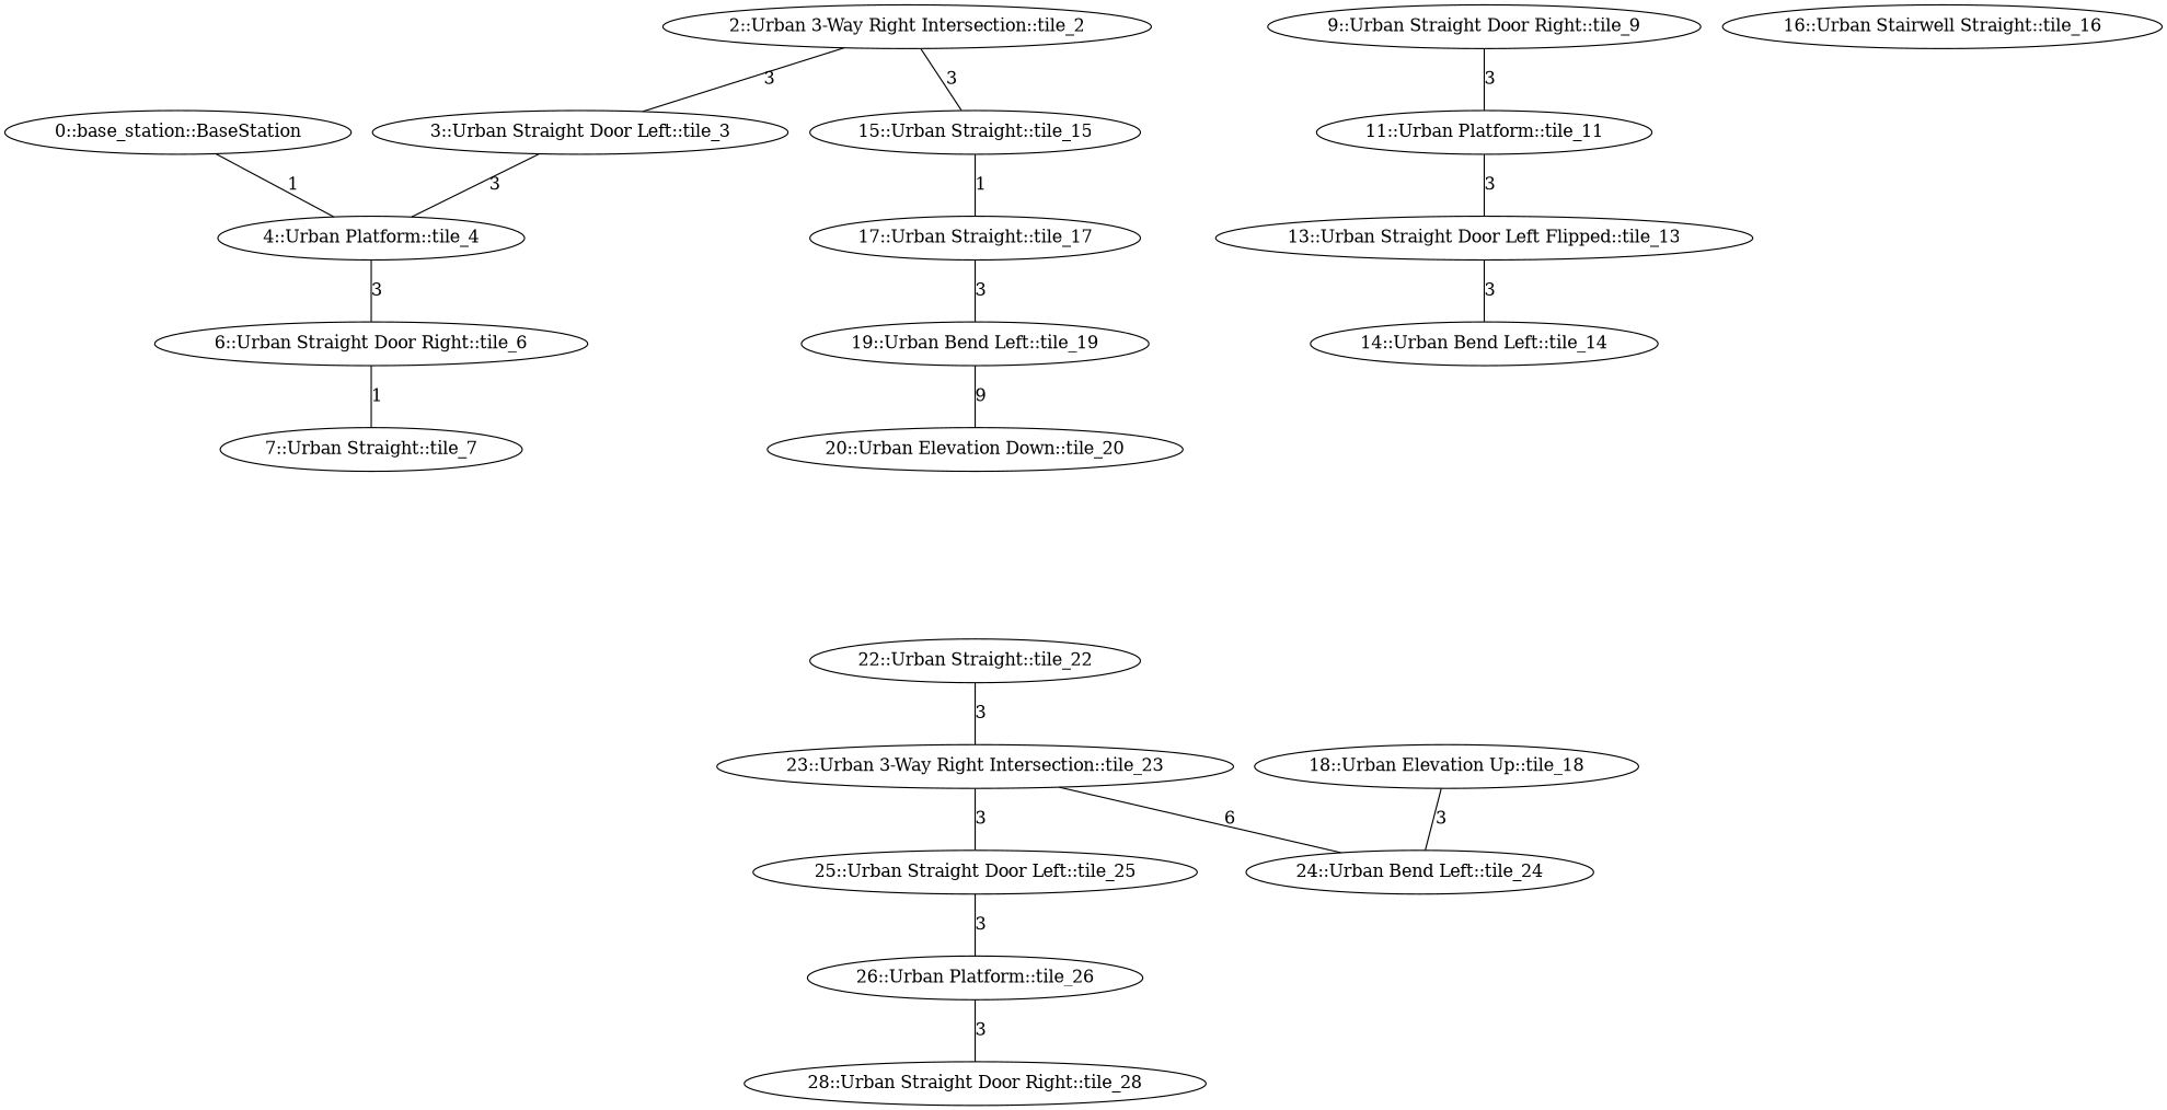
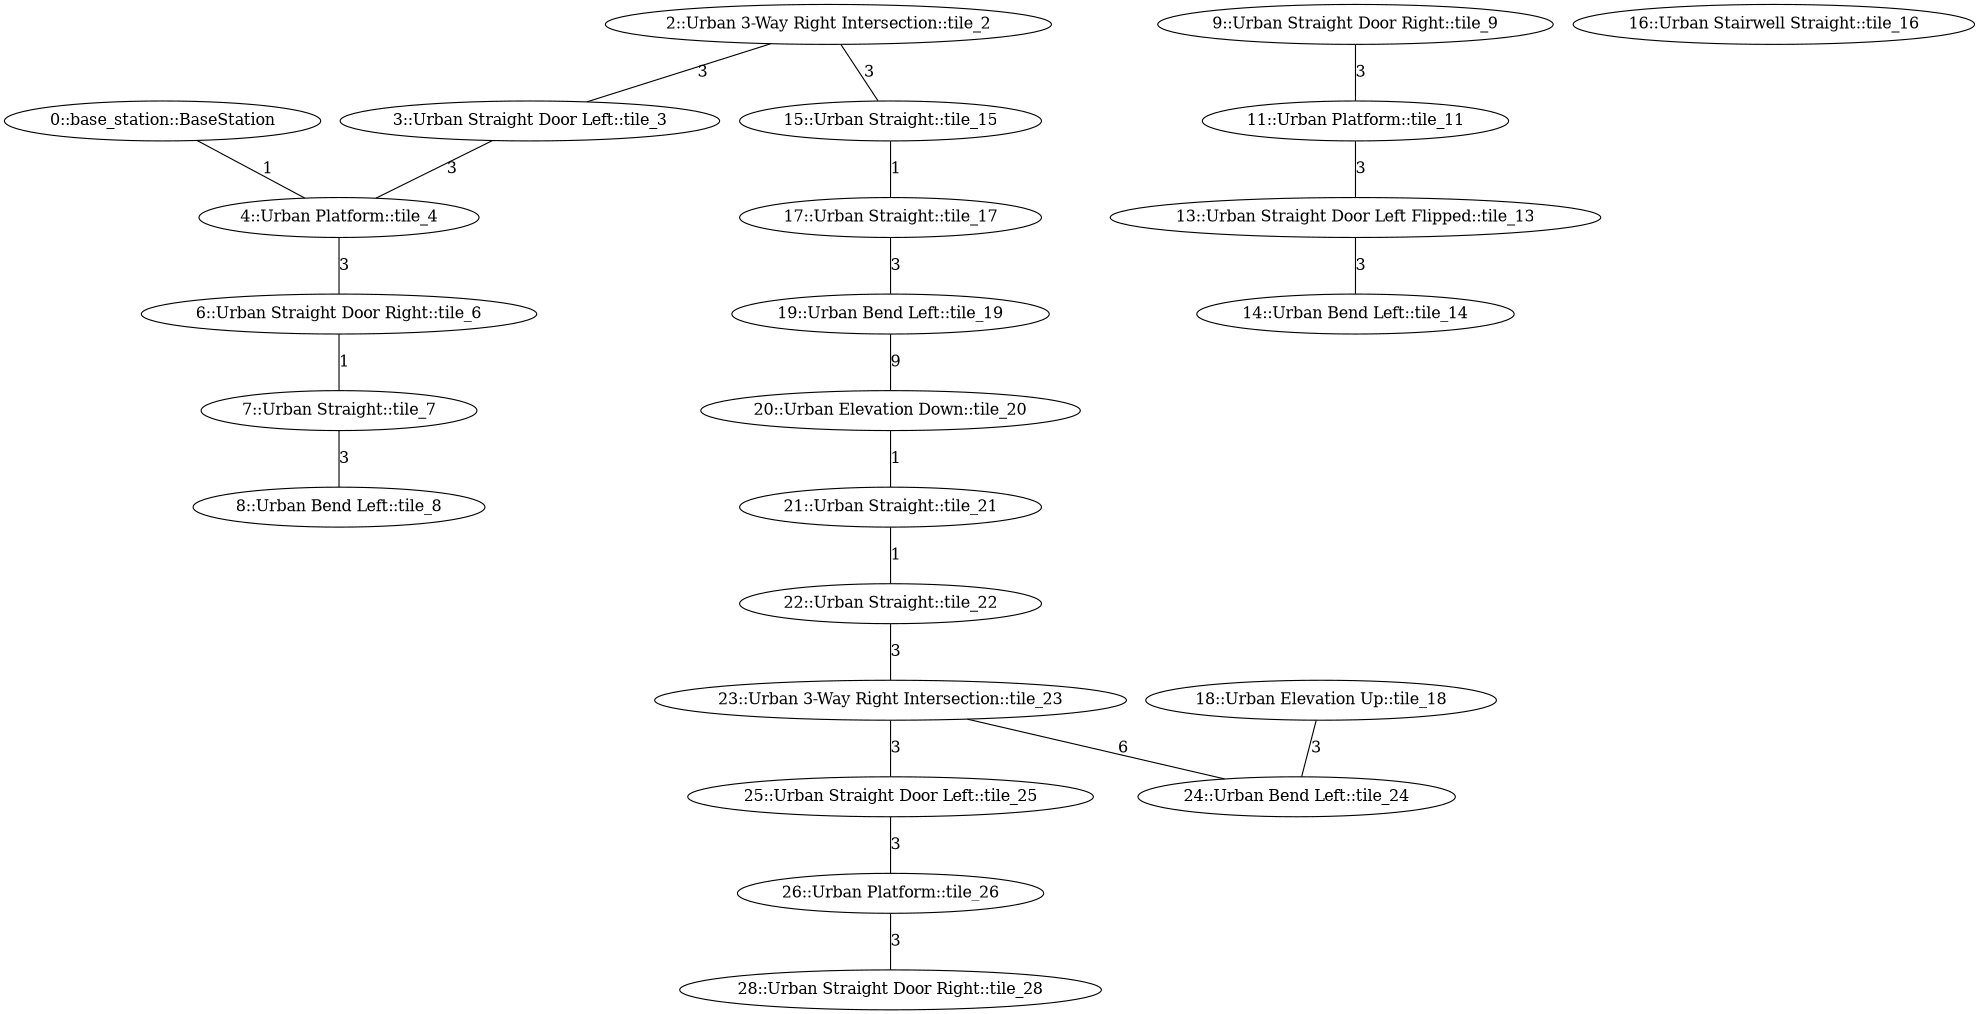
  graph {
    n1 [label="0::base_station::BaseStation"]
    n2 [label="4::Urban Platform::tile_4"]
    n3 [label="6::Urban Straight Door Right::tile_6"]
    n4 [label="2::Urban 3-Way Right Intersection::tile_2"]
    n5 [label="3::Urban Straight Door Left::tile_3"]
    n6 [label="15::Urban Straight::tile_15"]
    n7 [label="14::Urban Bend Left::tile_14"]
    n8 [label="17::Urban Straight::tile_17"]
    n9 [label="7::Urban Straight::tile_7"]
+   n10 [label="8::Urban Bend Left::tile_8"]
    n11 [label="9::Urban Straight Door Right::tile_9"]
    n12 [label="11::Urban Platform::tile_11"]
    n13 [label="13::Urban Straight Door Left Flipped::tile_13"]
    n14 [label="19::Urban Bend Left::tile_19"]
    n15 [label="16::Urban Stairwell Straight::tile_16"]
    n16 [label="20::Urban Elevation Down::tile_20"]
    n17 [label="18::Urban Elevation Up::tile_18"]
    n18 [label="24::Urban Bend Left::tile_24"]
+   n19 [label="21::Urban Straight::tile_21"]
    n20 [label="22::Urban Straight::tile_22"]
    n21 [label="23::Urban 3-Way Right Intersection::tile_23"]
    n22 [label="25::Urban Straight Door Left::tile_25"]
    n23 [label="26::Urban Platform::tile_26"]
    n24 [label="28::Urban Straight Door Right::tile_28"]
    n1 -- n2 [label=1]
    n2 -- n3 [label=3]
    n3 -- n9 [label=1]
    n4 -- n5 [label=3]
    n4 -- n6 [label=3]
    n5 -- n2 [label=3]
    n6 -- n8 [label=1]
    n8 -- n14 [label=3]
+   n9 -- n10 [label=3]
    n11 -- n12 [label=3]
    n12 -- n13 [label=3]
    n13 -- n7 [label=3]
    n14 -- n16 [label=9]
+   n16 -- n19 [label=1]
    n17 -- n18 [label=3]
+   n19 -- n20 [label=1]
    n20 -- n21 [label=3]
    n21 -- n18 [label=6]
    n21 -- n22 [label=3]
    n22 -- n23 [label=3]
    n23 -- n24 [label=3]
  }
